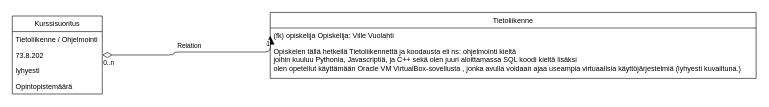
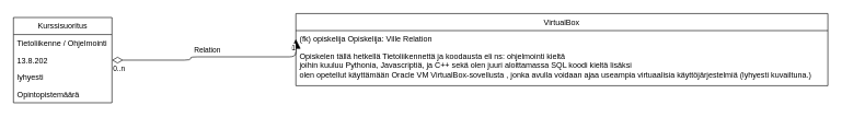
  <mxCell id="0" />
  <mxCell id="1" parent="0" />
- <mxCell id="2" value="Tietoliikenne" style="swimlane;fontStyle=0;childLayout=stackLayout;horizontal=1;startSize=26;fillColor=none;horizontalStack=0;resizeParent=1;resizeParentMax=0;resizeLast=0;collapsible=1;marginBottom=0;" vertex="1" parent="1"><mxGeometry x="450" y="20" width="810" height="110" as="geometry" /></mxCell>
- <mxCell id="3" value="(fk) opiskelija Opiskelija: Ville Vuolahti  " style="text;strokeColor=none;fillColor=none;align=left;verticalAlign=top;spacingLeft=4;spacingRight=4;overflow=hidden;rotatable=0;points=[[0,0.5],[1,0.5]];portConstraint=eastwest;" vertex="1" parent="2"><mxGeometry y="26" width="810" height="26" as="geometry" /></mxCell>
+ <mxCell id="2" value="VirtualBox" style="swimlane;fontStyle=0;childLayout=stackLayout;horizontal=1;startSize=26;fillColor=none;horizontalStack=0;resizeParent=1;resizeParentMax=0;resizeLast=0;collapsible=1;marginBottom=0;" vertex="1" parent="1"><mxGeometry x="450" y="20" width="810" height="110" as="geometry" /></mxCell>
+ <mxCell id="3" value="(fk) opiskelija Opiskelija: Ville Relation  " style="text;strokeColor=none;fillColor=none;align=left;verticalAlign=top;spacingLeft=4;spacingRight=4;overflow=hidden;rotatable=0;points=[[0,0.5],[1,0.5]];portConstraint=eastwest;" vertex="1" parent="2"><mxGeometry y="26" width="810" height="26" as="geometry" /></mxCell>
  <mxCell id="4" value="Opiskelen tällä hetkellä Tietoliikennettä ja koodausta eli ns: ohjelmointi kieltä&#10;joihin kuuluu Pythonia, Javascriptiä, ja C++ sekä olen juuri aloittamassa SQL koodi kieltä lisäksi &#10;olen opetellut käyttämään Oracle VM VirtualBox-sovellusta , jonka avulla voidaan ajaa useampia virtuaalisia käyttöjärjestelmiä (lyhyesti kuvailtuna.)" style="text;strokeColor=none;fillColor=none;align=left;verticalAlign=top;spacingLeft=4;spacingRight=4;overflow=hidden;rotatable=0;points=[[0,0.5],[1,0.5]];portConstraint=eastwest;" vertex="1" parent="2"><mxGeometry y="52" width="810" height="58" as="geometry" /></mxCell>
  <mxCell id="5" value="Relation" style="endArrow=block;html=1;endSize=12;startArrow=diamondThin;startSize=14;startFill=0;edgeStyle=orthogonalEdgeStyle;entryX=0;entryY=0.5;entryDx=0;entryDy=0;exitX=1;exitY=0.5;exitDx=0;exitDy=0;" edge="1" parent="1" source="10" target="3"><mxGeometry x="-0.038" y="10" relative="1" as="geometry"><mxPoint x="300" y="86" as="sourcePoint" /><mxPoint x="450" y="146" as="targetPoint" /><Array as="points"><mxPoint x="290" y="91" /><mxPoint x="290" y="86" /><mxPoint x="450" y="86" /></Array><mxPoint as="offset" /></mxGeometry></mxCell>
  <mxCell id="6" value="0..n" style="edgeLabel;resizable=0;html=1;align=left;verticalAlign=top;" connectable="0" vertex="1" parent="5"><mxGeometry x="-1" relative="1" as="geometry" /></mxCell>
  <mxCell id="7" value="1" style="edgeLabel;resizable=0;html=1;align=right;verticalAlign=top;" connectable="0" vertex="1" parent="5"><mxGeometry x="1" relative="1" as="geometry" /></mxCell>
  <mxCell id="8" value="Kurssisuoritus" style="swimlane;fontStyle=0;childLayout=stackLayout;horizontal=1;startSize=26;fillColor=none;horizontalStack=0;resizeParent=1;resizeParentMax=0;resizeLast=0;collapsible=1;marginBottom=0;" vertex="1" parent="1"><mxGeometry x="20" y="26" width="150" height="130" as="geometry" /></mxCell>
  <mxCell id="9" value="Tietoliikenne / Ohjelmointi" style="text;strokeColor=none;fillColor=none;align=left;verticalAlign=top;spacingLeft=4;spacingRight=4;overflow=hidden;rotatable=0;points=[[0,0.5],[1,0.5]];portConstraint=eastwest;" vertex="1" parent="8"><mxGeometry y="26" width="150" height="26" as="geometry" /></mxCell>
- <mxCell id="10" value="73.8.202" style="text;strokeColor=none;fillColor=none;align=left;verticalAlign=top;spacingLeft=4;spacingRight=4;overflow=hidden;rotatable=0;points=[[0,0.5],[1,0.5]];portConstraint=eastwest;" vertex="1" parent="8"><mxGeometry y="52" width="150" height="26" as="geometry" /></mxCell>
+ <mxCell id="10" value="13.8.202" style="text;strokeColor=none;fillColor=none;align=left;verticalAlign=top;spacingLeft=4;spacingRight=4;overflow=hidden;rotatable=0;points=[[0,0.5],[1,0.5]];portConstraint=eastwest;" vertex="1" parent="8"><mxGeometry y="52" width="150" height="26" as="geometry" /></mxCell>
  <mxCell id="11" value="lyhyesti" style="text;strokeColor=none;fillColor=none;align=left;verticalAlign=top;spacingLeft=4;spacingRight=4;overflow=hidden;rotatable=0;points=[[0,0.5],[1,0.5]];portConstraint=eastwest;" vertex="1" parent="8"><mxGeometry y="78" width="150" height="26" as="geometry" /></mxCell>
  <mxCell id="12" value="Opintopistemäärä" style="text;strokeColor=none;fillColor=none;align=left;verticalAlign=top;spacingLeft=4;spacingRight=4;overflow=hidden;rotatable=0;points=[[0,0.5],[1,0.5]];portConstraint=eastwest;" vertex="1" parent="8"><mxGeometry y="104" width="150" height="26" as="geometry" /></mxCell>
